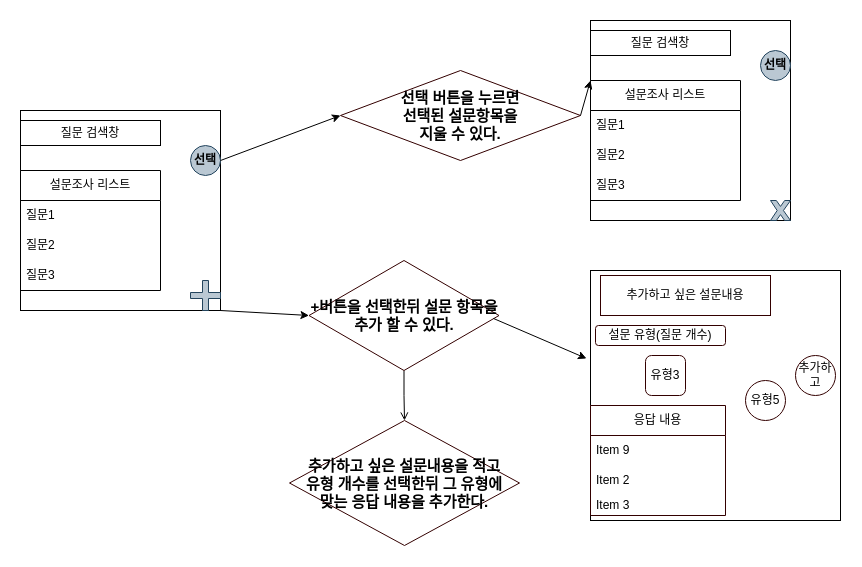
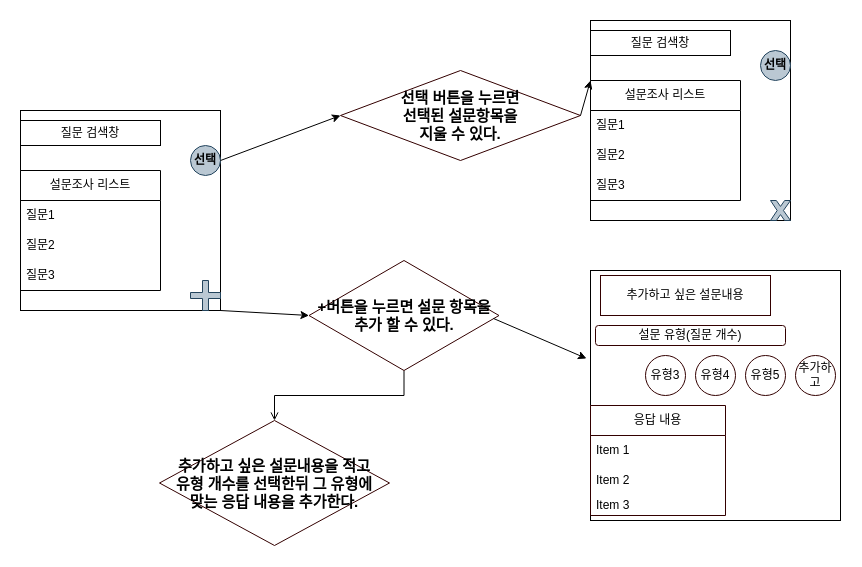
  <mxCell id="0" />
  <mxCell id="1" parent="0" />
  <mxCell id="2" value="" style="whiteSpace=wrap;html=1;aspect=fixed;" parent="1" vertex="1"><mxGeometry x="20" y="110" width="200" height="200" as="geometry" /></mxCell>
  <mxCell id="3" value="질문 검색창" style="rounded=0;whiteSpace=wrap;html=1;" parent="1" vertex="1"><mxGeometry x="20" y="120" width="140" height="25" as="geometry" /></mxCell>
  <mxCell id="4" value="설문조사 리스트" style="swimlane;fontStyle=0;childLayout=stackLayout;horizontal=1;startSize=30;horizontalStack=0;resizeParent=1;resizeParentMax=0;resizeLast=0;collapsible=1;marginBottom=0;whiteSpace=wrap;html=1;" parent="1" vertex="1"><mxGeometry x="20" y="170" width="140" height="120" as="geometry" /></mxCell>
  <mxCell id="5" value="질문1" style="text;strokeColor=none;fillColor=none;align=left;verticalAlign=middle;spacingLeft=4;spacingRight=4;overflow=hidden;points=[[0,0.5],[1,0.5]];portConstraint=eastwest;rotatable=0;whiteSpace=wrap;html=1;" parent="4" vertex="1"><mxGeometry y="30" width="140" height="30" as="geometry" /></mxCell>
  <mxCell id="6" value="질문2" style="text;strokeColor=none;fillColor=none;align=left;verticalAlign=middle;spacingLeft=4;spacingRight=4;overflow=hidden;points=[[0,0.5],[1,0.5]];portConstraint=eastwest;rotatable=0;whiteSpace=wrap;html=1;" parent="4" vertex="1"><mxGeometry y="60" width="140" height="30" as="geometry" /></mxCell>
  <mxCell id="7" value="질문3" style="text;strokeColor=none;fillColor=none;align=left;verticalAlign=middle;spacingLeft=4;spacingRight=4;overflow=hidden;points=[[0,0.5],[1,0.5]];portConstraint=eastwest;rotatable=0;whiteSpace=wrap;html=1;" parent="4" vertex="1"><mxGeometry y="90" width="140" height="30" as="geometry" /></mxCell>
  <mxCell id="8" value="" style="shape=cross;whiteSpace=wrap;html=1;size=0.2;fillColor=#bac8d3;strokeColor=#23445d;" parent="1" vertex="1"><mxGeometry x="190" y="280" width="30" height="30" as="geometry" /></mxCell>
  <mxCell id="9" value="&lt;b&gt;선택&lt;/b&gt;" style="ellipse;whiteSpace=wrap;html=1;aspect=fixed;fillColor=#bac8d3;strokeColor=#23445d;" parent="1" vertex="1"><mxGeometry x="190" y="145" width="30" height="30" as="geometry" /></mxCell>
  <mxCell id="10" value="" style="endArrow=classic;html=1;rounded=0;entryX=0;entryY=0.5;entryDx=0;entryDy=0;exitX=1;exitY=0.5;exitDx=0;exitDy=0;" parent="1" source="9" target="11" edge="1"><mxGeometry width="50" height="50" relative="1" as="geometry"><mxPoint x="228.997" y="160.607" as="sourcePoint" /><mxPoint x="425.39" y="200" as="targetPoint" /></mxGeometry></mxCell>
  <mxCell id="11" value="&lt;b style=&quot;font-size: 15px;&quot;&gt;선택 버튼을 누르면&lt;br&gt;선택된 설문항목을 &lt;br&gt;지울 수&amp;nbsp;있다.&lt;/b&gt;" style="rhombus;whiteSpace=wrap;html=1;strokeColor=#330000;" parent="1" vertex="1"><mxGeometry x="340" y="70" width="240" height="90" as="geometry" /></mxCell>
  <mxCell id="12" value="" style="whiteSpace=wrap;html=1;aspect=fixed;" parent="1" vertex="1"><mxGeometry x="590" y="20" width="200" height="200" as="geometry" /></mxCell>
  <mxCell id="13" value="질문 검색창" style="rounded=0;whiteSpace=wrap;html=1;" parent="1" vertex="1"><mxGeometry x="590" y="30" width="140" height="25" as="geometry" /></mxCell>
  <mxCell id="14" value="설문조사 리스트" style="swimlane;fontStyle=0;childLayout=stackLayout;horizontal=1;startSize=30;horizontalStack=0;resizeParent=1;resizeParentMax=0;resizeLast=0;collapsible=1;marginBottom=0;whiteSpace=wrap;html=1;" parent="1" vertex="1"><mxGeometry x="590" y="80" width="150" height="120" as="geometry" /></mxCell>
  <mxCell id="15" value="질문1" style="text;strokeColor=none;fillColor=none;align=left;verticalAlign=middle;spacingLeft=4;spacingRight=4;overflow=hidden;points=[[0,0.5],[1,0.5]];portConstraint=eastwest;rotatable=0;whiteSpace=wrap;html=1;" parent="14" vertex="1"><mxGeometry y="30" width="150" height="30" as="geometry" /></mxCell>
  <mxCell id="16" value="질문2" style="text;strokeColor=none;fillColor=none;align=left;verticalAlign=middle;spacingLeft=4;spacingRight=4;overflow=hidden;points=[[0,0.5],[1,0.5]];portConstraint=eastwest;rotatable=0;whiteSpace=wrap;html=1;" parent="14" vertex="1"><mxGeometry y="60" width="150" height="30" as="geometry" /></mxCell>
  <mxCell id="17" value="질문3" style="text;strokeColor=none;fillColor=none;align=left;verticalAlign=middle;spacingLeft=4;spacingRight=4;overflow=hidden;points=[[0,0.5],[1,0.5]];portConstraint=eastwest;rotatable=0;whiteSpace=wrap;html=1;" parent="14" vertex="1"><mxGeometry y="90" width="150" height="30" as="geometry" /></mxCell>
  <mxCell id="18" value="&lt;b&gt;선택&lt;/b&gt;" style="ellipse;whiteSpace=wrap;html=1;aspect=fixed;fillColor=#bac8d3;strokeColor=#23445d;" parent="1" vertex="1"><mxGeometry x="760" y="50" width="30" height="30" as="geometry" /></mxCell>
  <mxCell id="19" value="" style="verticalLabelPosition=bottom;verticalAlign=top;html=1;shape=mxgraph.basic.x;strokeColor=#23445d;fillColor=#bac8d3;" parent="1" vertex="1"><mxGeometry x="770" y="200" width="20" height="20" as="geometry" /></mxCell>
  <mxCell id="20" value="" style="endArrow=classic;html=1;rounded=0;entryX=0;entryY=0;entryDx=0;entryDy=0;exitX=1;exitY=0.5;exitDx=0;exitDy=0;" parent="1" source="11" target="14" edge="1"><mxGeometry width="50" height="50" relative="1" as="geometry"><mxPoint x="430" y="290" as="sourcePoint" /><mxPoint x="550" y="290" as="targetPoint" /></mxGeometry></mxCell>
  <mxCell id="21" value="" style="endArrow=classic;html=1;rounded=0;entryX=0;entryY=0.5;entryDx=0;entryDy=0;exitX=1;exitY=1;exitDx=0;exitDy=0;" parent="1" source="2" target="23" edge="1"><mxGeometry width="50" height="50" relative="1" as="geometry"><mxPoint x="220" y="283" as="sourcePoint" /><mxPoint x="360" y="320" as="targetPoint" /></mxGeometry></mxCell>
  <mxCell id="22" value="" style="edgeStyle=orthogonalEdgeStyle;rounded=0;orthogonalLoop=1;jettySize=auto;html=1;endArrow=open;" parent="1" source="23" target="36" edge="1"><mxGeometry relative="1" as="geometry" /></mxCell>
- <mxCell id="23" value="&lt;b style=&quot;font-size: 15px;&quot;&gt;+버튼을 선택한뒤 설문 항목을&lt;br&gt;추가 할 수 있다.&lt;br&gt;&lt;/b&gt;" style="rhombus;whiteSpace=wrap;html=1;strokeColor=#330000;" parent="1" vertex="1"><mxGeometry x="308.5" y="260" width="190" height="110" as="geometry" /></mxCell>
+ <mxCell id="23" value="&lt;b style=&quot;font-size: 15px;&quot;&gt;+버튼을 누르면 설문 항목을&lt;br&gt;추가 할 수 있다.&lt;br&gt;&lt;/b&gt;" style="rhombus;whiteSpace=wrap;html=1;strokeColor=#330000;" parent="1" vertex="1"><mxGeometry x="308.5" y="260" width="190" height="110" as="geometry" /></mxCell>
  <mxCell id="24" value="" style="endArrow=classic;html=1;rounded=0;exitX=0.971;exitY=0.527;exitDx=0;exitDy=0;exitPerimeter=0;entryX=-0.016;entryY=0.352;entryDx=0;entryDy=0;entryPerimeter=0;" parent="1" source="23" target="25" edge="1"><mxGeometry width="50" height="50" relative="1" as="geometry"><mxPoint x="340" y="490" as="sourcePoint" /><mxPoint x="590" y="318" as="targetPoint" /><Array as="points" /></mxGeometry></mxCell>
  <mxCell id="25" value="" style="whiteSpace=wrap;html=1;aspect=fixed;" parent="1" vertex="1"><mxGeometry x="590" y="270" width="250" height="250" as="geometry" /></mxCell>
  <mxCell id="26" value="추가하고 싶은 설문내용" style="rounded=0;whiteSpace=wrap;html=1;strokeColor=#330000;" parent="1" vertex="1"><mxGeometry x="600" y="275" width="170" height="40" as="geometry" /></mxCell>
+ <mxCell id="27" value="유형4" style="ellipse;whiteSpace=wrap;html=1;strokeColor=#330000;" parent="1" vertex="1"><mxGeometry x="695" y="355" width="40" height="40" as="geometry" /></mxCell>
  <mxCell id="28" value="추가하고" style="ellipse;whiteSpace=wrap;html=1;strokeColor=#330000;" parent="1" vertex="1"><mxGeometry x="795" y="355" width="40" height="40" as="geometry" /></mxCell>
- <mxCell id="29" value="유형3" style="whiteSpace=wrap;html=1;strokeColor=#330000;rounded=1;" parent="1" vertex="1"><mxGeometry x="645" y="355" width="40" height="40" as="geometry" /></mxCell>
- <mxCell id="30" value="유형5" style="ellipse;whiteSpace=wrap;html=1;strokeColor=#330000;" parent="1" vertex="1"><mxGeometry x="745" y="380" width="40" height="40" as="geometry" /></mxCell>
- <mxCell id="31" value="설문 유형(질문 개수)" style="rounded=1;whiteSpace=wrap;html=1;strokeColor=#330000;" parent="1" vertex="1"><mxGeometry x="595" y="325" width="130" height="20" as="geometry" /></mxCell>
+ <mxCell id="29" value="유형3" style="ellipse;whiteSpace=wrap;html=1;strokeColor=#330000;" parent="1" vertex="1"><mxGeometry x="645" y="355" width="40" height="40" as="geometry" /></mxCell>
+ <mxCell id="30" value="유형5" style="ellipse;whiteSpace=wrap;html=1;strokeColor=#330000;" parent="1" vertex="1"><mxGeometry x="745" y="355" width="40" height="40" as="geometry" /></mxCell>
+ <mxCell id="31" value="설문 유형(질문 개수)" style="rounded=1;whiteSpace=wrap;html=1;strokeColor=#330000;" parent="1" vertex="1"><mxGeometry x="595" y="325" width="190" height="20" as="geometry" /></mxCell>
  <mxCell id="32" value="응답 내용" style="swimlane;fontStyle=0;childLayout=stackLayout;horizontal=1;startSize=30;horizontalStack=0;resizeParent=1;resizeParentMax=0;resizeLast=0;collapsible=1;marginBottom=0;whiteSpace=wrap;html=1;strokeColor=#330000;" parent="1" vertex="1"><mxGeometry x="590" y="405" width="135" height="110" as="geometry"><mxRectangle x="1210" y="810" width="60" height="30" as="alternateBounds" /></mxGeometry></mxCell>
- <mxCell id="33" value="Item 9" style="text;strokeColor=none;fillColor=none;align=left;verticalAlign=middle;spacingLeft=4;spacingRight=4;overflow=hidden;points=[[0,0.5],[1,0.5]];portConstraint=eastwest;rotatable=0;whiteSpace=wrap;html=1;" parent="32" vertex="1"><mxGeometry y="30" width="135" height="30" as="geometry" /></mxCell>
+ <mxCell id="33" value="Item 1" style="text;strokeColor=none;fillColor=none;align=left;verticalAlign=middle;spacingLeft=4;spacingRight=4;overflow=hidden;points=[[0,0.5],[1,0.5]];portConstraint=eastwest;rotatable=0;whiteSpace=wrap;html=1;" parent="32" vertex="1"><mxGeometry y="30" width="135" height="30" as="geometry" /></mxCell>
  <mxCell id="34" value="Item 2" style="text;strokeColor=none;fillColor=none;align=left;verticalAlign=middle;spacingLeft=4;spacingRight=4;overflow=hidden;points=[[0,0.5],[1,0.5]];portConstraint=eastwest;rotatable=0;whiteSpace=wrap;html=1;" parent="32" vertex="1"><mxGeometry y="60" width="135" height="30" as="geometry" /></mxCell>
  <mxCell id="35" value="Item 3" style="text;strokeColor=none;fillColor=none;align=left;verticalAlign=middle;spacingLeft=4;spacingRight=4;overflow=hidden;points=[[0,0.5],[1,0.5]];portConstraint=eastwest;rotatable=0;whiteSpace=wrap;html=1;" parent="32" vertex="1"><mxGeometry y="90" width="135" height="20" as="geometry" /></mxCell>
- <mxCell id="36" value="&lt;b style=&quot;font-size: 15px;&quot;&gt;추가하고 싶은 설문내용을 적고&lt;br&gt;유형 개수를 선택한뒤 그 유형에&lt;br&gt;맞는 응답 내용을 추가한다.&lt;/b&gt;" style="rhombus;whiteSpace=wrap;html=1;strokeColor=#330000;" parent="1" vertex="1"><mxGeometry x="289" y="420" width="230" height="125" as="geometry" /></mxCell>
+ <mxCell id="36" value="&lt;b style=&quot;font-size: 15px;&quot;&gt;추가하고 싶은 설문내용을 적고&lt;br&gt;유형 개수를 선택한뒤 그 유형에&lt;br&gt;맞는 응답 내용을 추가한다.&lt;/b&gt;" style="rhombus;whiteSpace=wrap;html=1;strokeColor=#330000;" parent="1" vertex="1"><mxGeometry x="159" y="420" width="230" height="125" as="geometry" /></mxCell>
